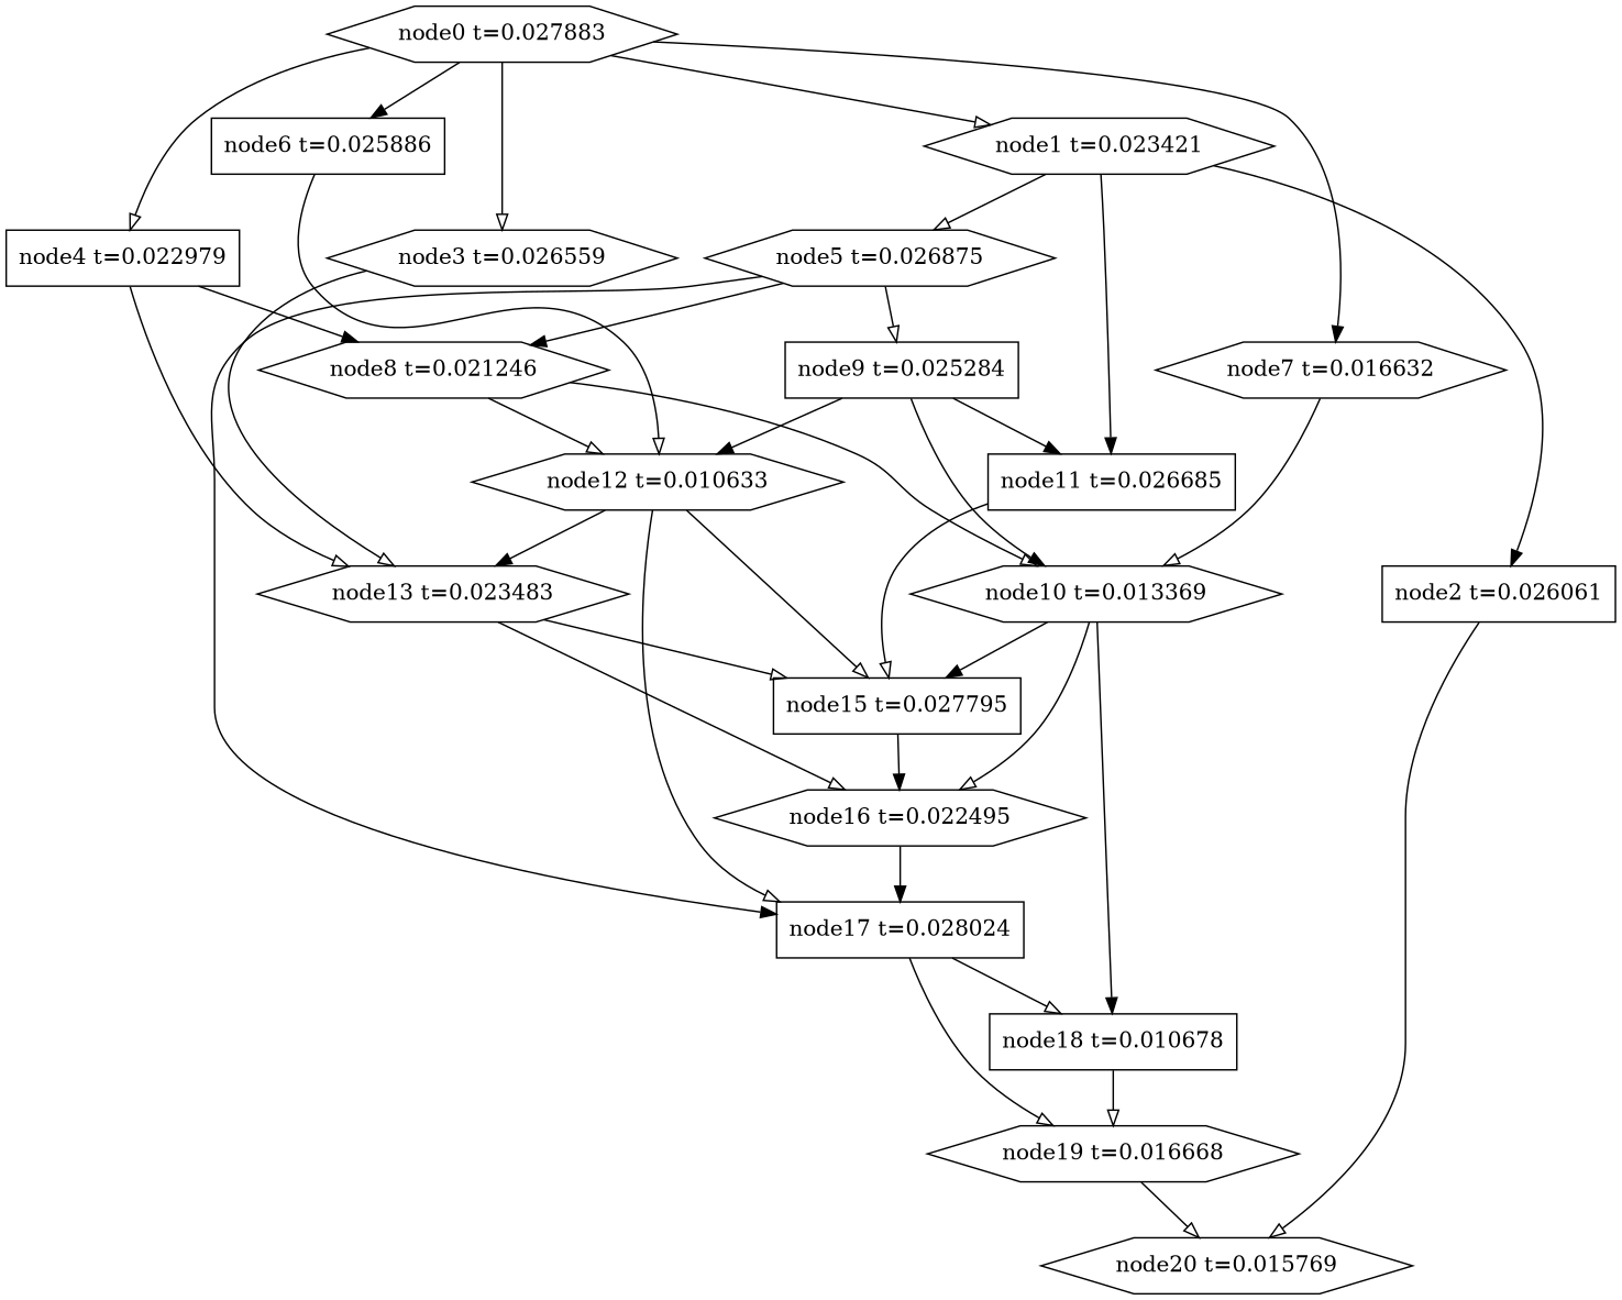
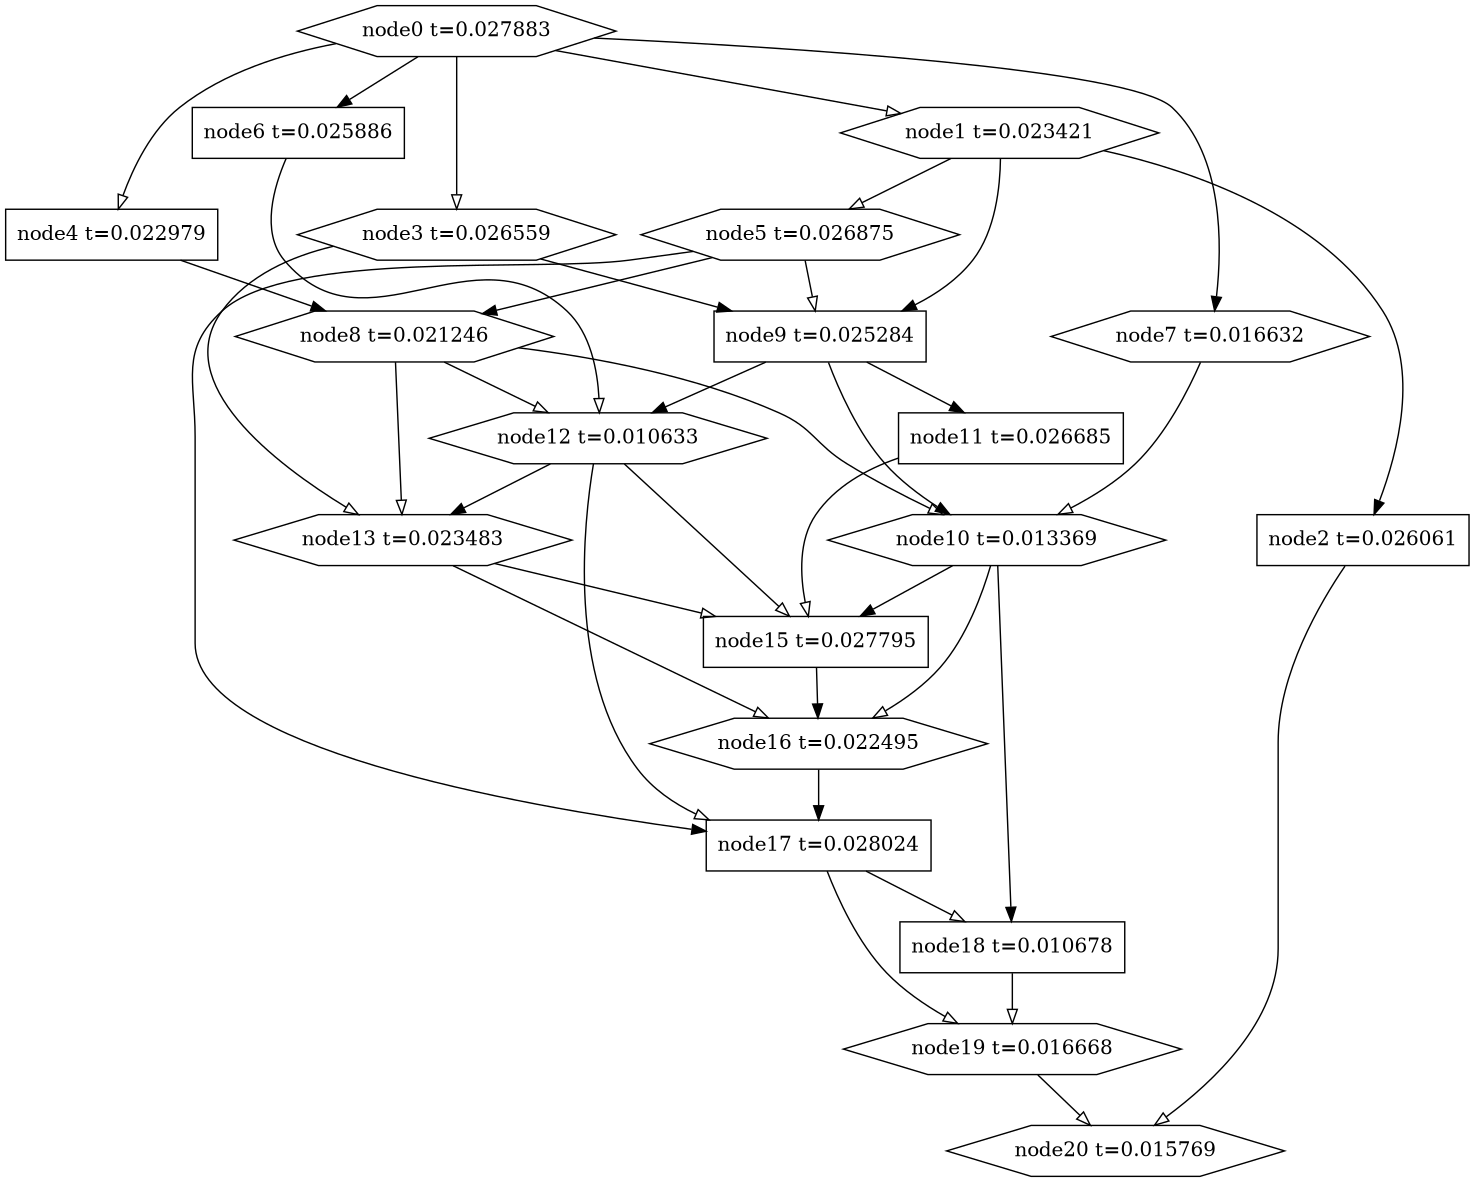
  digraph {
    node [shape=hexagon]
    edge [arrowhead=onormal]
    n1 [label="node20 t=0.015769"]
    n2 [label="node19 t=0.016668"]
    n3 [label="node18 t=0.010678" shape=box]
    n4 [label="node17 t=0.028024" shape=box]
    n5 [label="node16 t=0.022495"]
    n6 [label="node15 t=0.027795" shape=box]
    n7 [label="node13 t=0.023483"]
    n8 [label="node12 t=0.010633"]
    n9 [label="node11 t=0.026685" shape=box]
    n10 [label="node10 t=0.013369"]
    n11 [label="node9 t=0.025284" shape=box]
    n12 [label="node8 t=0.021246"]
    n13 [label="node7 t=0.016632"]
    n14 [label="node6 t=0.025886" shape=box]
    n15 [label="node5 t=0.026875"]
    n16 [label="node4 t=0.022979" shape=box]
    n17 [label="node3 t=0.026559"]
    n18 [label="node2 t=0.026061" shape=box]
    n19 [label="node1 t=0.023421"]
    n20 [label="node0 t=0.027883"]
    n2 -> n1
    n3 -> n2
    n4 -> n2
    n4 -> n3
    n5 -> n4 [arrowhead=normal]
    n6 -> n5 [arrowhead=normal]
    n7 -> n5
    n7 -> n6
    n8 -> n4
    n8 -> n6
    n8 -> n7 [arrowhead=normal]
    n9 -> n6
    n10 -> n3 [arrowhead=normal]
    n10 -> n5
    n10 -> n6 [arrowhead=normal]
    n11 -> n8 [arrowhead=normal]
    n11 -> n9 [arrowhead=normal]
    n11 -> n10 [arrowhead=normal]
-   n16 -> n7
+   n12 -> n7
    n12 -> n8
    n12 -> n10
    n13 -> n10
    n14 -> n8
    n15 -> n4 [arrowhead=normal]
    n15 -> n11
    n15 -> n12 [arrowhead=normal]
    n16 -> n12 [arrowhead=normal]
    n17 -> n7
+   n17 -> n11 [arrowhead=normal]
    n18 -> n1
-   n19 -> n9 [arrowhead=normal]
+   n19 -> n11 [arrowhead=normal]
    n19 -> n15
    n19 -> n18 [arrowhead=normal]
    n20 -> n13 [arrowhead=normal]
    n20 -> n14 [arrowhead=normal]
    n20 -> n16
    n20 -> n17
    n20 -> n19
  }
